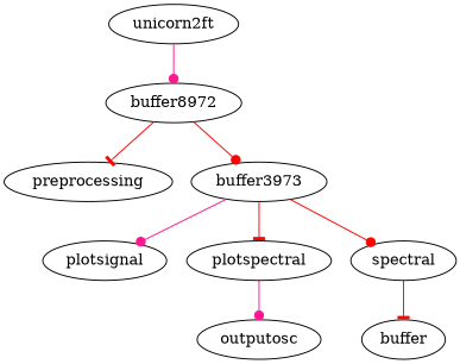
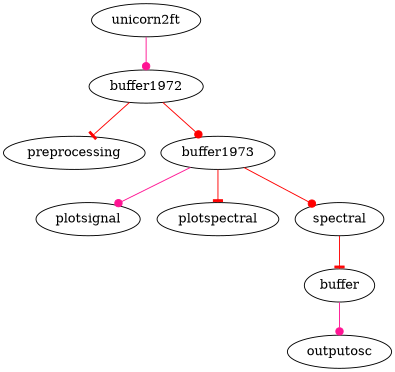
  digraph {
    edge [arrowhead=dot color=red]
    unicorn2ft
-   buffer1972 [label=buffer8972]
+   buffer1972
    preprocessing
-   buffer1973 [label=buffer3973]
+   buffer1973
    plotsignal
    plotspectral
    spectral
    n8 [label=buffer]
    outputosc
    unicorn2ft -> buffer1972 [color=deeppink]
    buffer1972 -> preprocessing [arrowhead=tee]
    buffer1972 -> buffer1973
    buffer1973 -> plotsignal [color=deeppink]
    buffer1973 -> plotspectral [arrowhead=tee]
    buffer1973 -> spectral
    spectral -> n8 [arrowhead=tee]
-   plotspectral -> outputosc [color=deeppink]
+   n8 -> outputosc [color=deeppink]
  }
